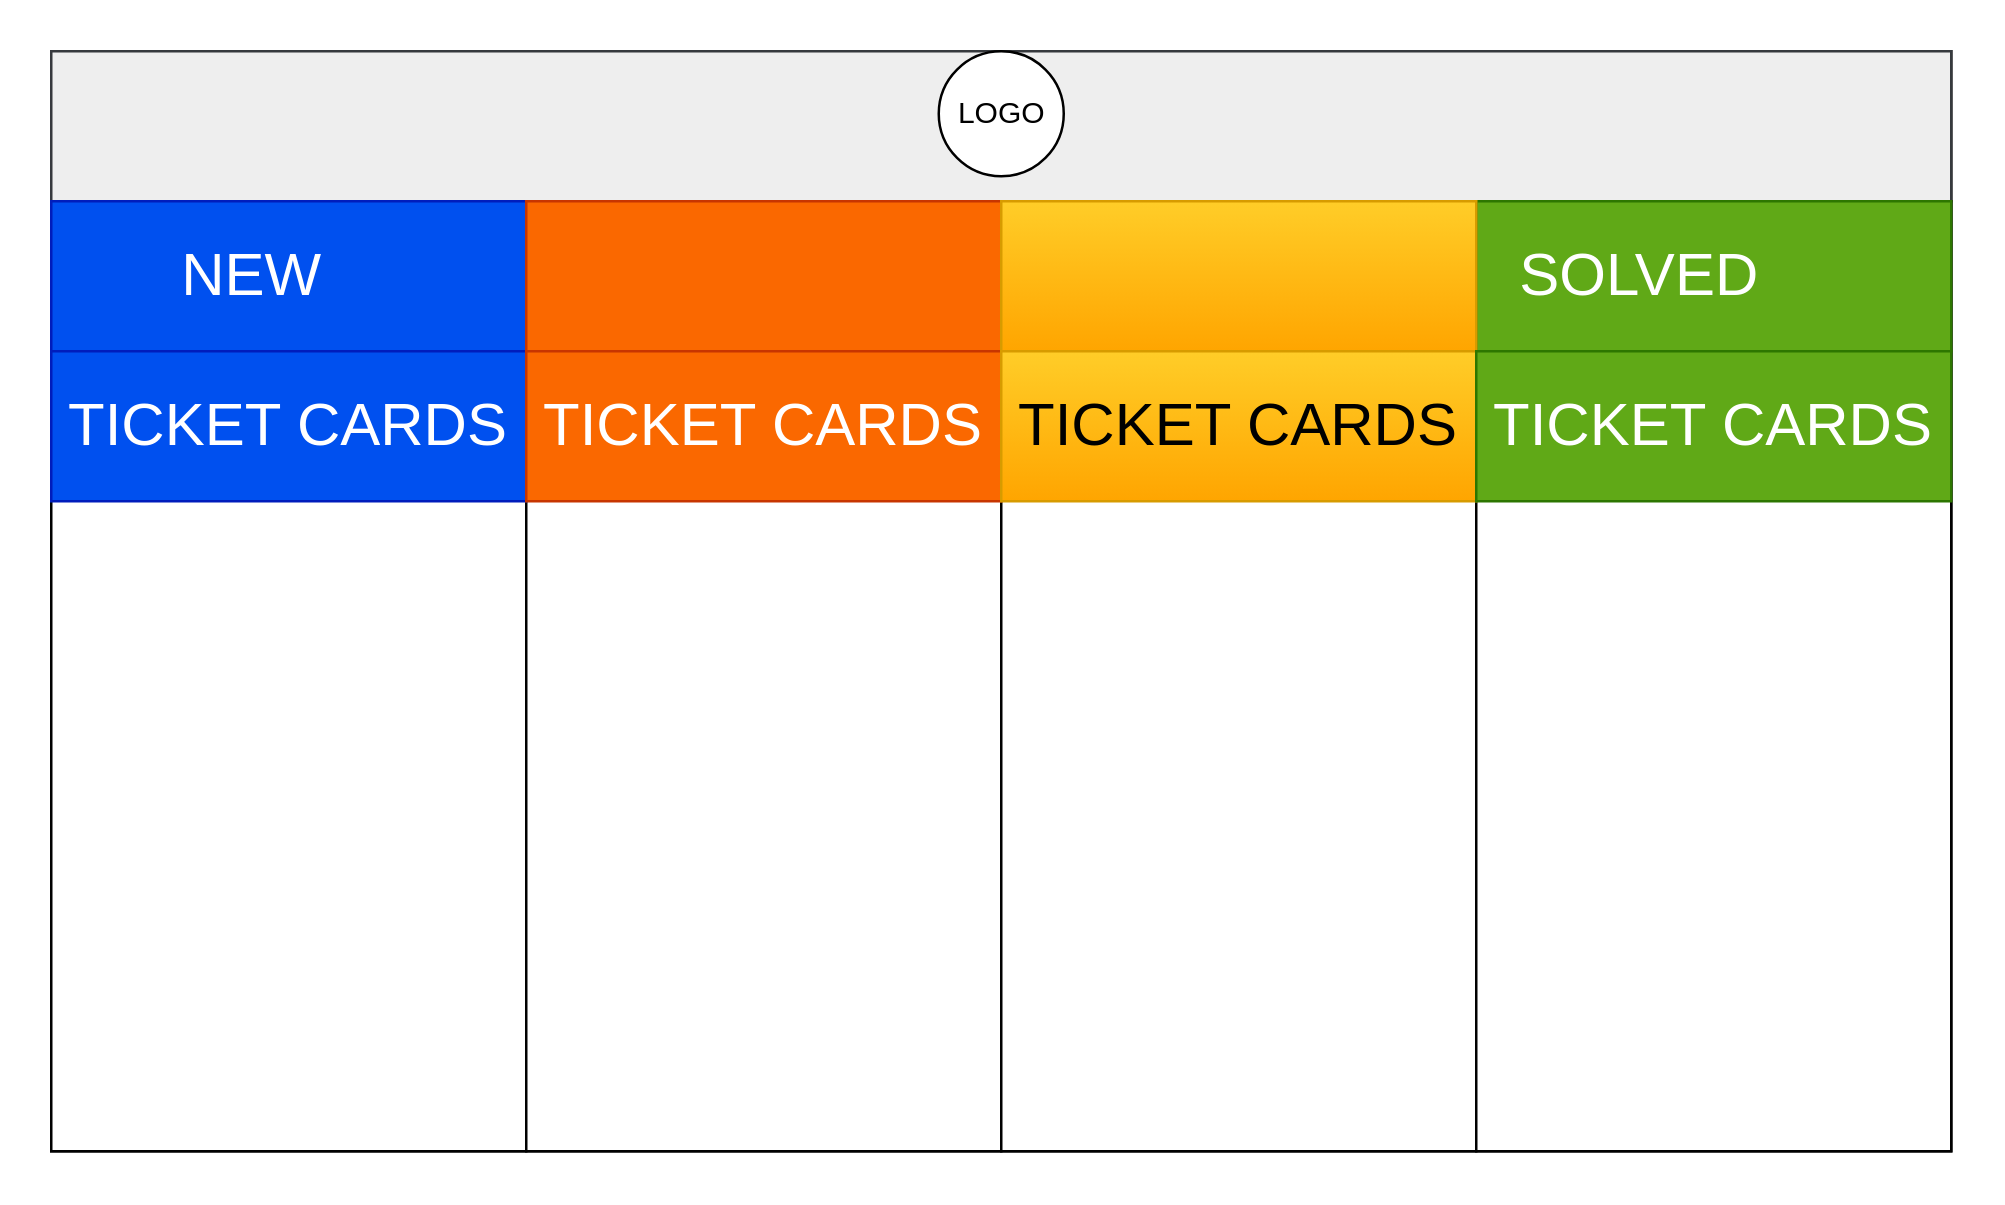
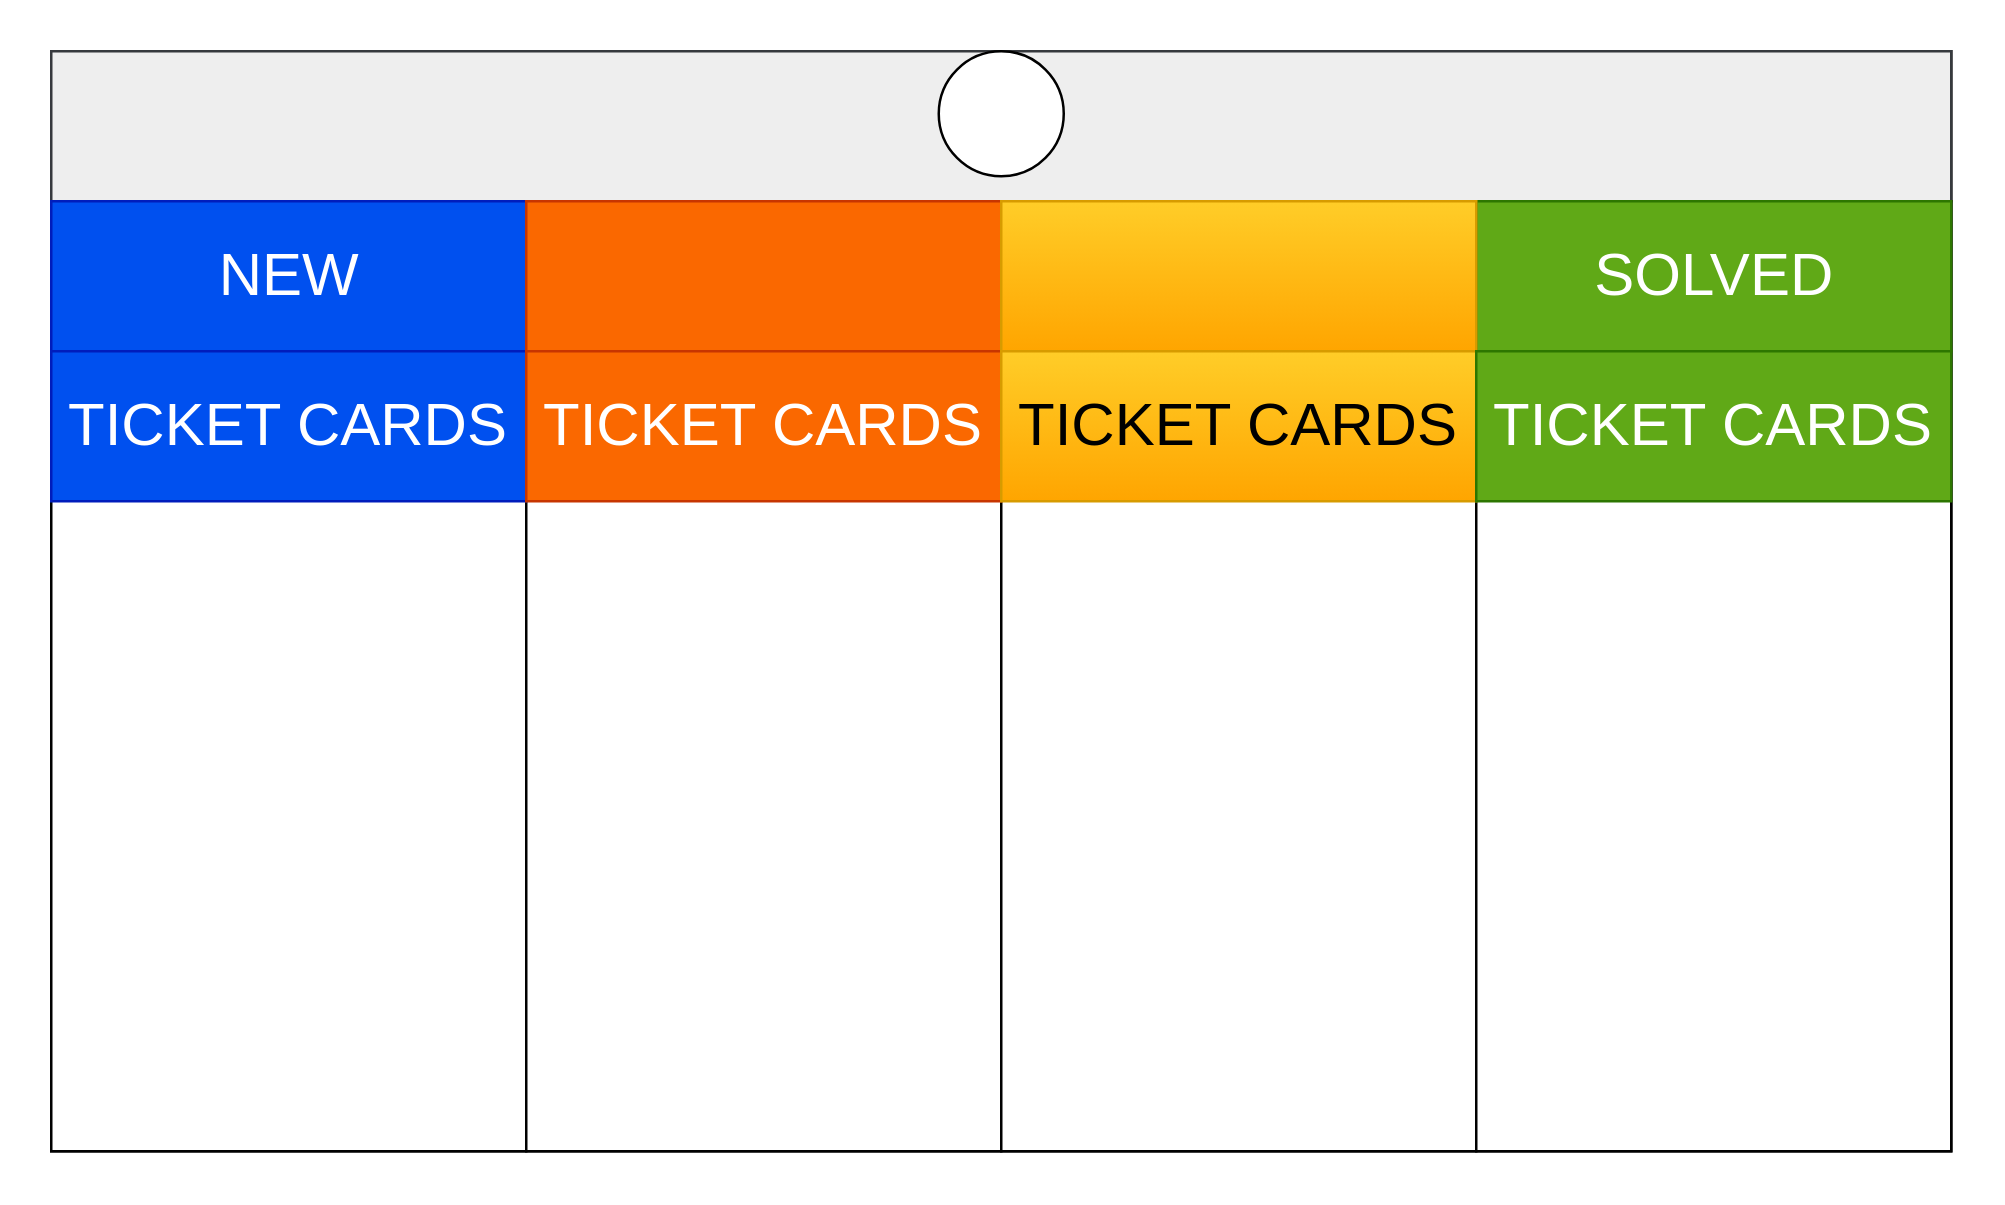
  <mxCell id="0" />
  <mxCell id="1" parent="0" />
  <mxCell id="2" value="" style="rounded=0;whiteSpace=wrap;html=1;" parent="1" vertex="1"><mxGeometry x="20" y="20" width="760" height="440" as="geometry" /></mxCell>
  <mxCell id="3" value="" style="rounded=0;whiteSpace=wrap;html=1;fillColor=#eeeeee;strokeColor=#36393d;" vertex="1" parent="1"><mxGeometry x="20" y="20" width="760" height="60" as="geometry" /></mxCell>
  <mxCell id="4" value="" style="ellipse;whiteSpace=wrap;html=1;aspect=fixed;" vertex="1" parent="1"><mxGeometry x="375" y="20" width="50" height="50" as="geometry" /></mxCell>
- <mxCell id="5" value="LOGO" style="text;html=1;align=center;verticalAlign=middle;resizable=0;points=[];autosize=1;" vertex="1" parent="1"><mxGeometry x="375" y="35" width="50" height="20" as="geometry" /></mxCell>
  <mxCell id="6" value="" style="whiteSpace=wrap;html=1;fontSize=24;fontColor=#000000;" vertex="1" parent="1"><mxGeometry x="20" y="80" width="190" height="380" as="geometry" /></mxCell>
  <mxCell id="7" value="" style="whiteSpace=wrap;html=1;fontSize=24;fontColor=#000000;" vertex="1" parent="1"><mxGeometry x="210" y="80" width="190" height="380" as="geometry" /></mxCell>
  <mxCell id="8" value="" style="whiteSpace=wrap;html=1;fontSize=24;fontColor=#000000;" vertex="1" parent="1"><mxGeometry x="400" y="80" width="190" height="380" as="geometry" /></mxCell>
  <mxCell id="9" value="" style="whiteSpace=wrap;html=1;fontSize=24;fontColor=#000000;" vertex="1" parent="1"><mxGeometry x="590" y="80" width="190" height="380" as="geometry" /></mxCell>
  <mxCell id="10" value="" style="whiteSpace=wrap;html=1;fontSize=24;fontColor=#ffffff;fillColor=#60a917;strokeColor=#2D7600;" vertex="1" parent="1"><mxGeometry x="590" y="80" width="190" height="60" as="geometry" /></mxCell>
- <mxCell id="11" value="SOLVED" style="text;html=1;align=center;verticalAlign=middle;resizable=0;points=[];autosize=1;fontSize=24;fontColor=#FFFFFF;" vertex="1" parent="1"><mxGeometry x="600" y="95" width="110" height="30" as="geometry" /></mxCell>
+ <mxCell id="11" value="SOLVED" style="text;html=1;align=center;verticalAlign=middle;resizable=0;points=[];autosize=1;fontSize=24;fontColor=#FFFFFF;" vertex="1" parent="1"><mxGeometry x="630" y="95" width="110" height="30" as="geometry" /></mxCell>
  <mxCell id="12" value="" style="whiteSpace=wrap;html=1;fontSize=24;fontColor=#ffffff;fillColor=#0050ef;strokeColor=#001DBC;" vertex="1" parent="1"><mxGeometry x="20" y="80" width="190" height="60" as="geometry" /></mxCell>
- <mxCell id="13" value="NEW" style="text;html=1;align=center;verticalAlign=middle;resizable=0;points=[];autosize=1;fontSize=24;fontColor=#FFFFFF;" vertex="1" parent="1"><mxGeometry x="65" y="95" width="70" height="30" as="geometry" /></mxCell>
+ <mxCell id="13" value="NEW" style="text;html=1;align=center;verticalAlign=middle;resizable=0;points=[];autosize=1;fontSize=24;fontColor=#FFFFFF;" vertex="1" parent="1"><mxGeometry x="80" y="95" width="70" height="30" as="geometry" /></mxCell>
  <mxCell id="14" value="" style="whiteSpace=wrap;html=1;fontSize=24;fontColor=#ffffff;fillColor=#fa6800;strokeColor=#C73500;" vertex="1" parent="1"><mxGeometry x="210" y="80" width="190" height="60" as="geometry" /></mxCell>
  <mxCell id="15" value="" style="whiteSpace=wrap;html=1;fontSize=24;fillColor=#ffcd28;strokeColor=#d79b00;gradientColor=#ffa500;" vertex="1" parent="1"><mxGeometry x="400" y="80" width="190" height="60" as="geometry" /></mxCell>
  <mxCell id="16" value="TICKET CARDS" style="whiteSpace=wrap;html=1;fontSize=24;strokeColor=#001DBC;fontColor=#ffffff;gradientDirection=east;fillColor=#0050ef;" vertex="1" parent="1"><mxGeometry x="20" y="140" width="190" height="60" as="geometry" /></mxCell>
  <mxCell id="17" value="TICKET CARDS" style="whiteSpace=wrap;html=1;fontSize=24;fillColor=#fa6800;strokeColor=#C73500;fontColor=#ffffff;gradientDirection=east;" vertex="1" parent="1"><mxGeometry x="210" y="140" width="190" height="60" as="geometry" /></mxCell>
  <mxCell id="18" value="TICKET CARDS" style="whiteSpace=wrap;html=1;gradientColor=#ffa500;fontSize=24;fillColor=#ffcd28;strokeColor=#d79b00;" vertex="1" parent="1"><mxGeometry x="400" y="140" width="190" height="60" as="geometry" /></mxCell>
  <mxCell id="19" value="TICKET CARDS" style="whiteSpace=wrap;html=1;fillColor=#60a917;fontSize=24;fontColor=#ffffff;strokeColor=#2D7600;" vertex="1" parent="1"><mxGeometry x="590" y="140" width="190" height="60" as="geometry" /></mxCell>
